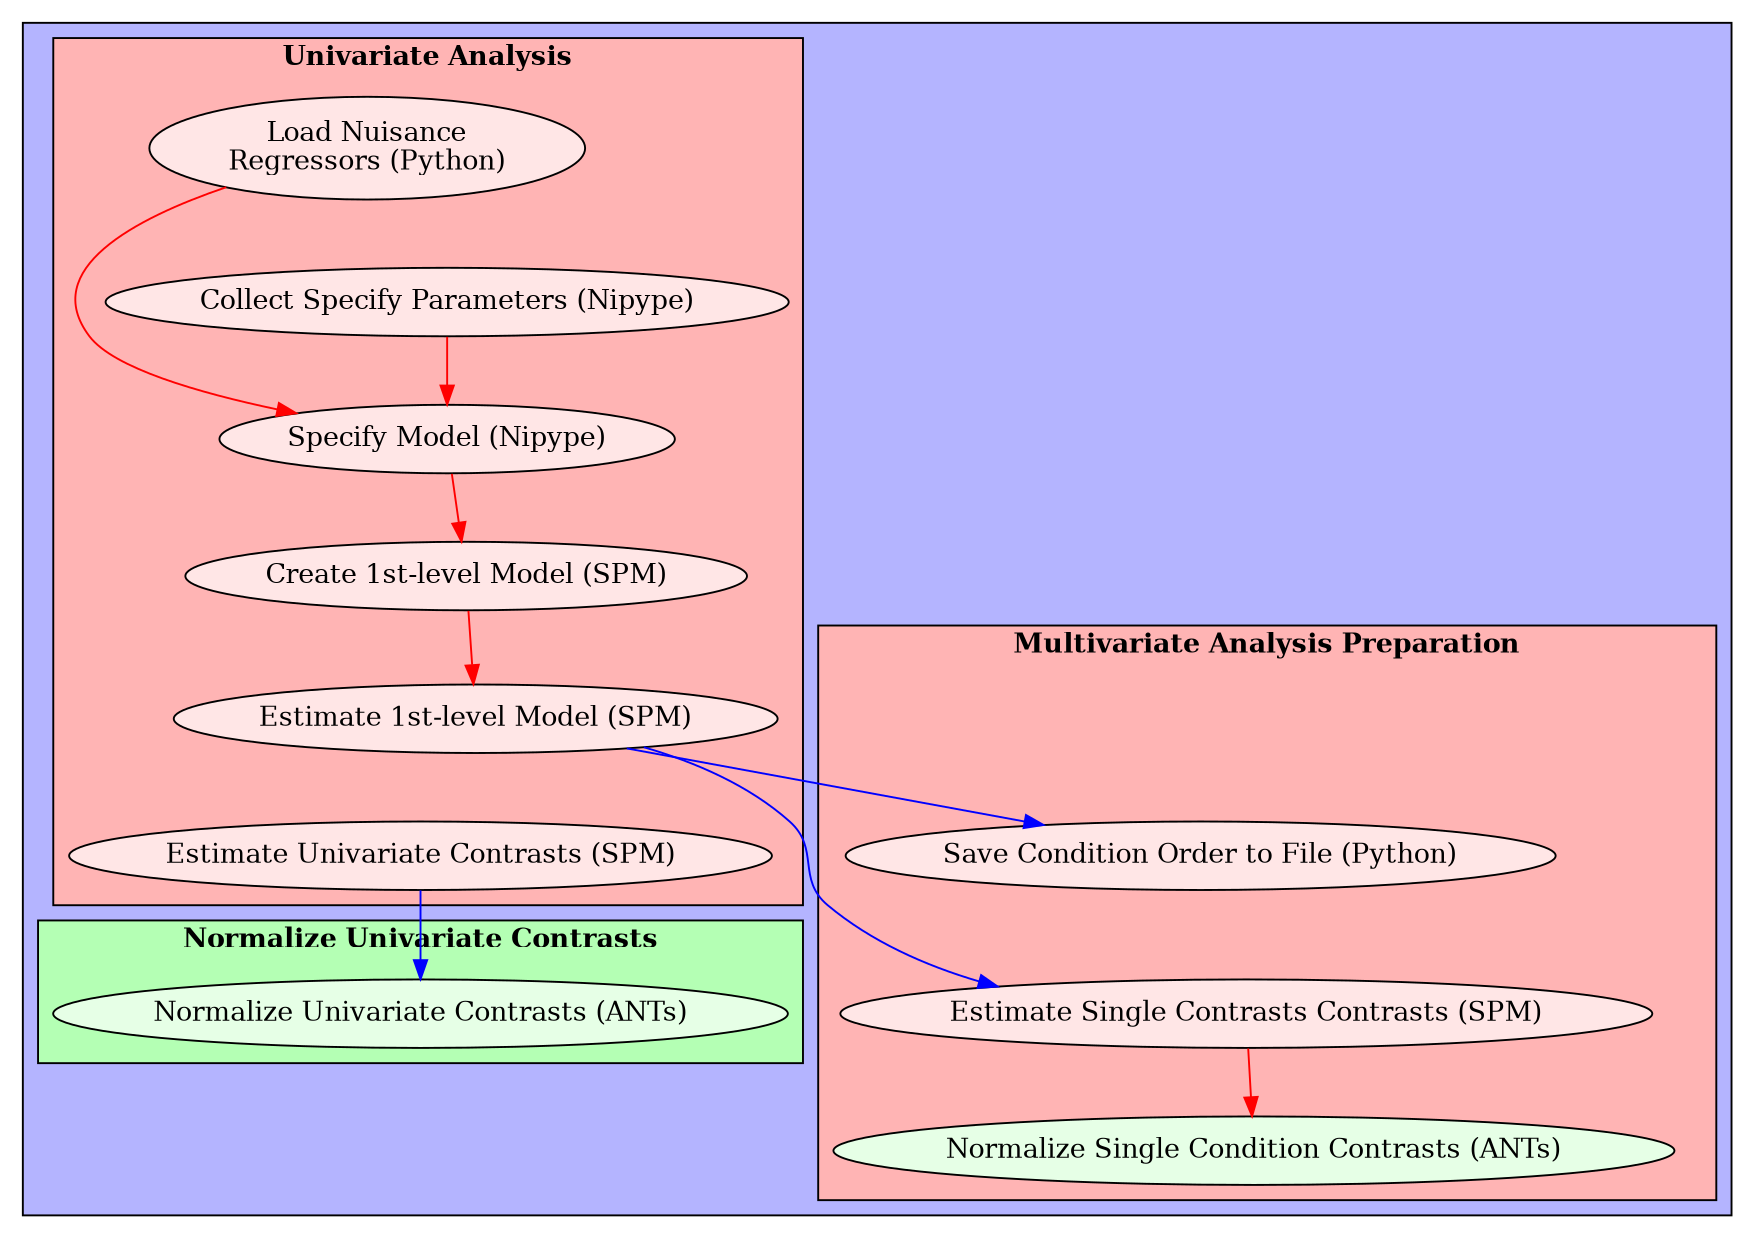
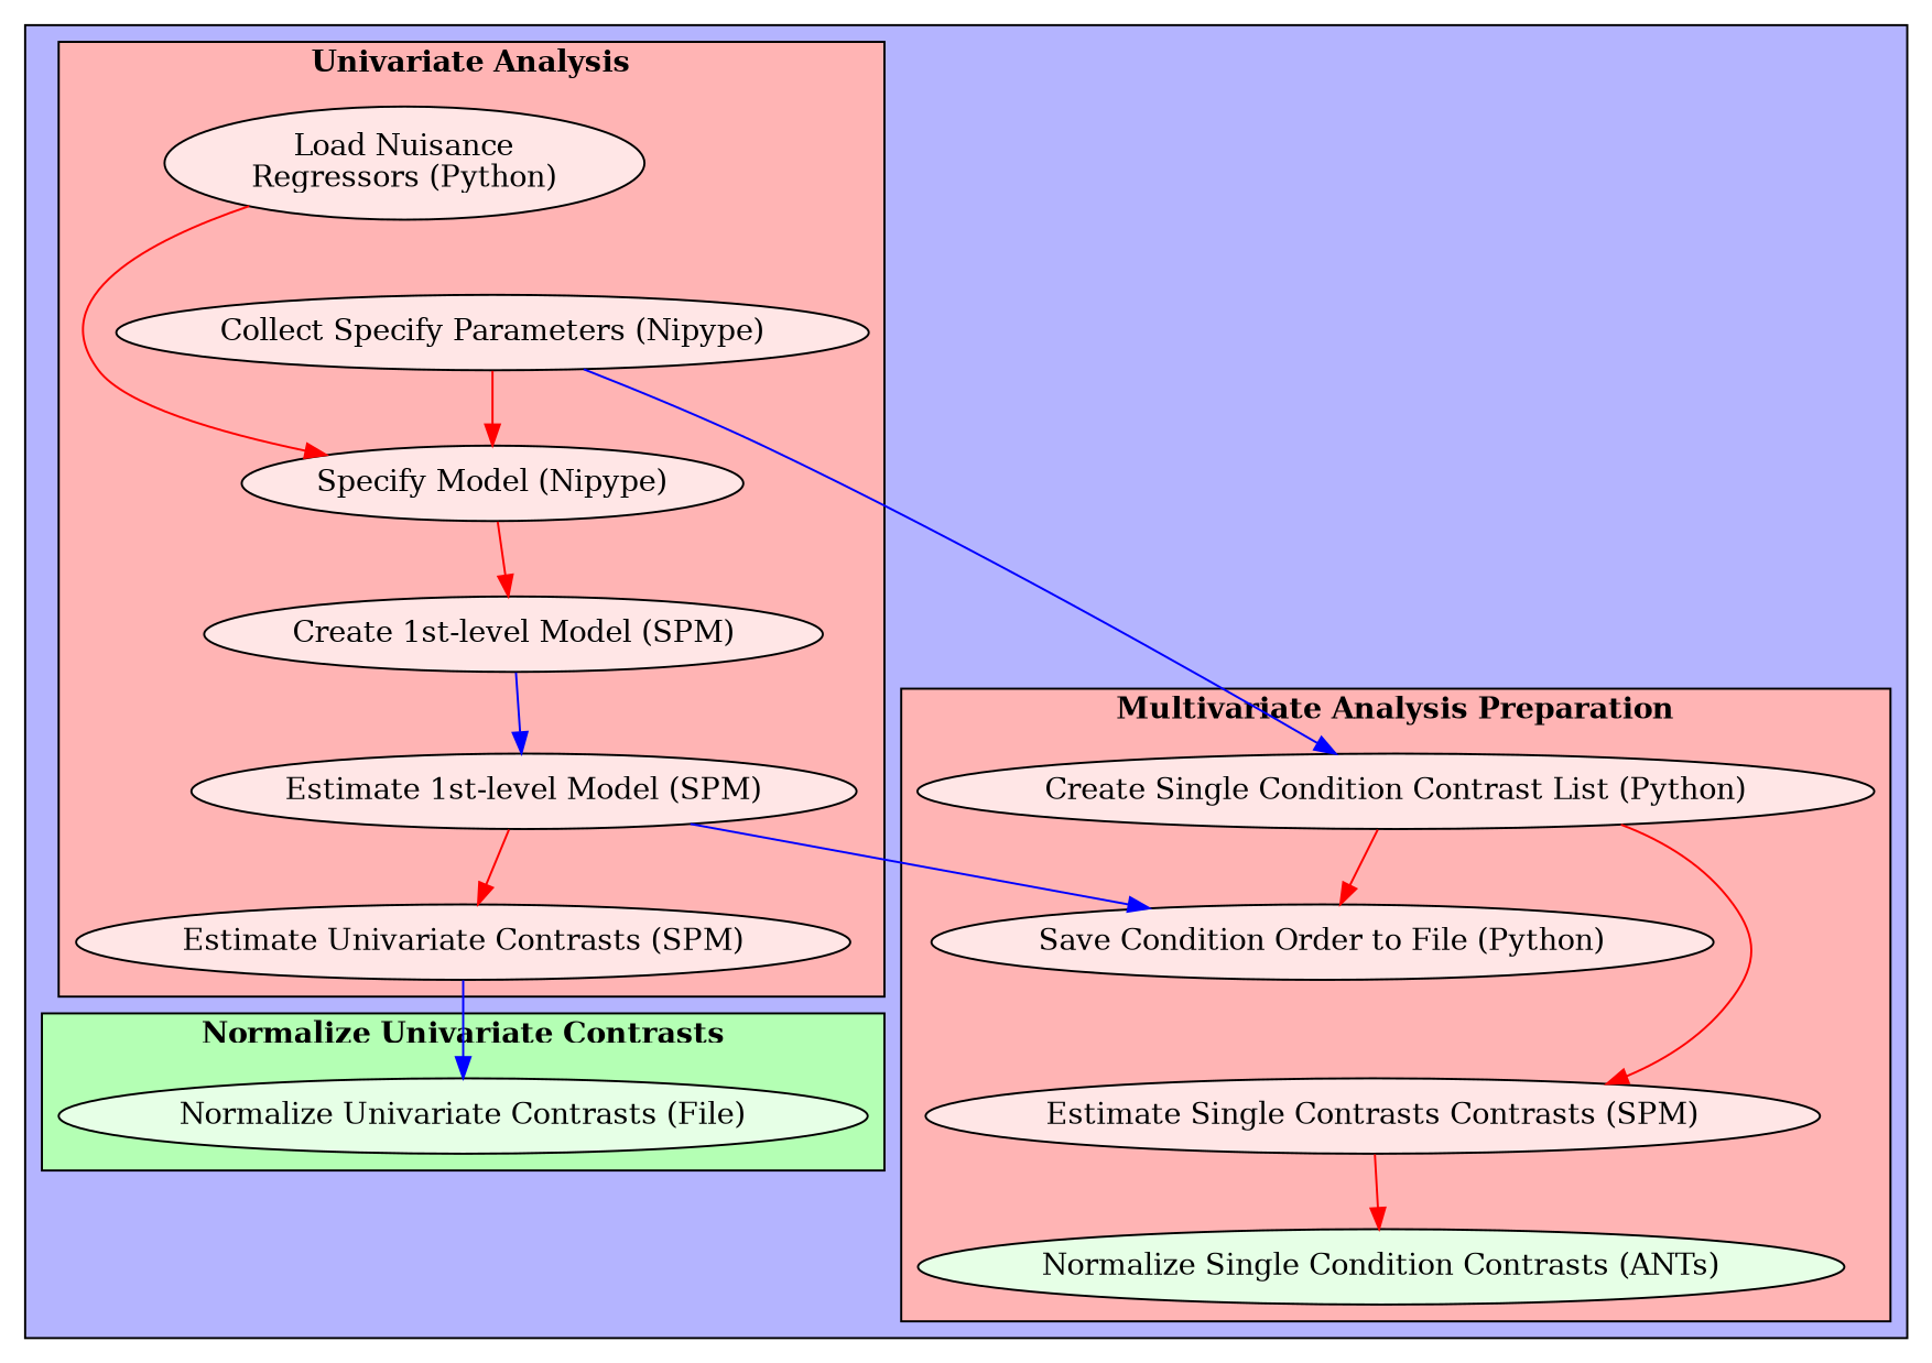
  digraph {
    node [fillcolor="#FFE6E6" style=filled]
    edge [color="#FF0000"]
    n1 [label="Specify Model (Nipype)"]
    n2 [label="Load Nuisance\nRegressors (Python)"]
    n3 [label="Collect Specify Parameters (Nipype)"]
    n4 [label="Create 1st-level Model (SPM)"]
    n5 [label="Estimate 1st-level Model (SPM)"]
    n6 [label="Estimate Univariate Contrasts (SPM)"]
-   n7 [fillcolor="#E6FFE6" label="Normalize Univariate Contrasts (ANTs)"]
+   n7 [fillcolor="#E6FFE6" label="Normalize Univariate Contrasts (File)"]
+   n8 [label="Create Single Condition Contrast List (Python)"]
    n9 [label="Save Condition Order to File (Python)"]
    n10 [label="Estimate Single Contrasts Contrasts (SPM)"]
    n11 [fillcolor="#E6FFE6" label="Normalize Single Condition Contrasts (ANTs)"]
    subgraph cluster_1 {
      fillcolor="#B4B4FF"
      style=filled
      subgraph cluster_2 {
        fillcolor="#FFB4B4"
        label=<<B>Univariate Analysis</B>>
        style=filled
        n1
        n2
        n3
        n4
        n5
        n6
      }
      subgraph cluster_3 {
        fillcolor="#B4FFB4"
        label=<<B>Normalize Univariate Contrasts</B>>
        style=filled
        n7
      }
      subgraph cluster_4 {
        fillcolor="#FFB4B4"
        label=<<B>Multivariate Analysis Preparation</B>>
        style=filled
+       n8
        n9
        n10
        n11
      }
    }
    n1 -> n4
    n2 -> n1
    n2 -> n3 [color="#00000000"]
    n3 -> n1
-   n4 -> n5
+   n3 -> n8 [color="#0000FF"]
+   n4 -> n5 [color="#0000FF"]
+   n5 -> n6
    n5 -> n9 [color="#0000FF"]
-   n5 -> n10 [color="#0000FF"]
+   n5 -> n10 [color="#00000000"]
    n6 -> n7 [color="#0000FF"]
+   n8 -> n9
+   n8 -> n10
    n9 -> n10 [color="#00000000"]
    n10 -> n11
  }
